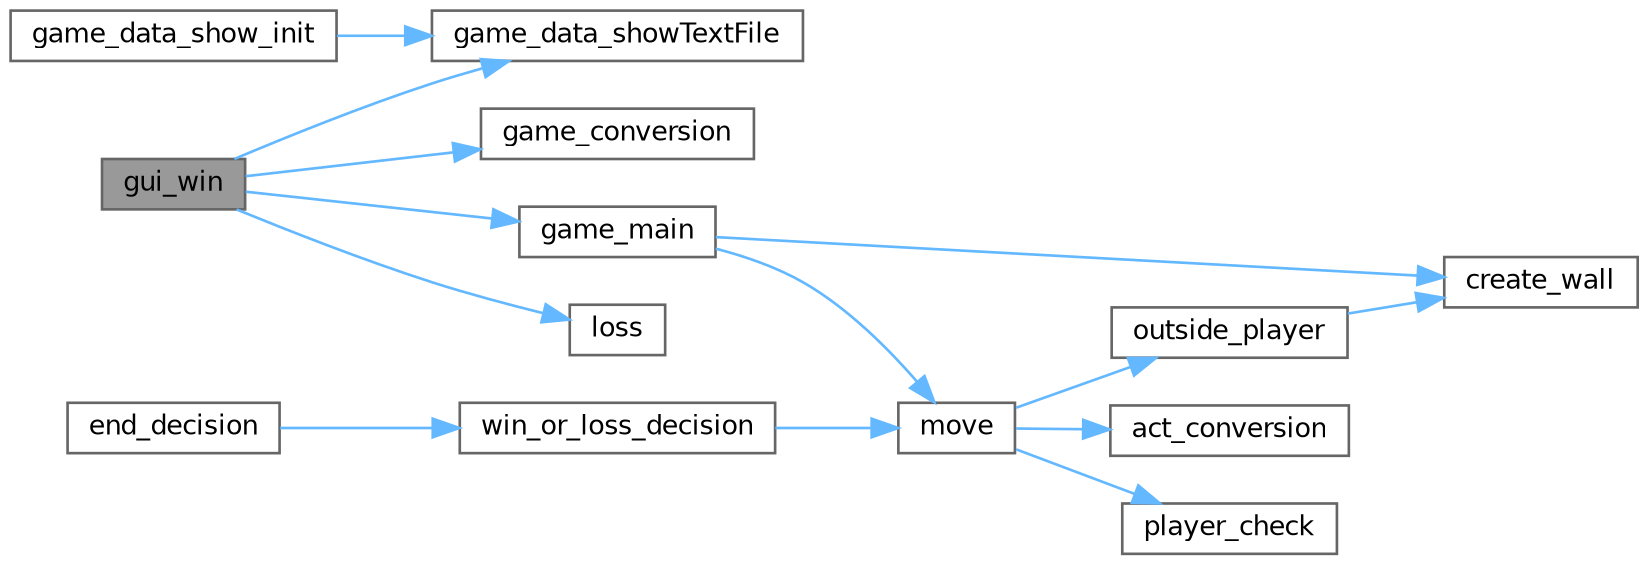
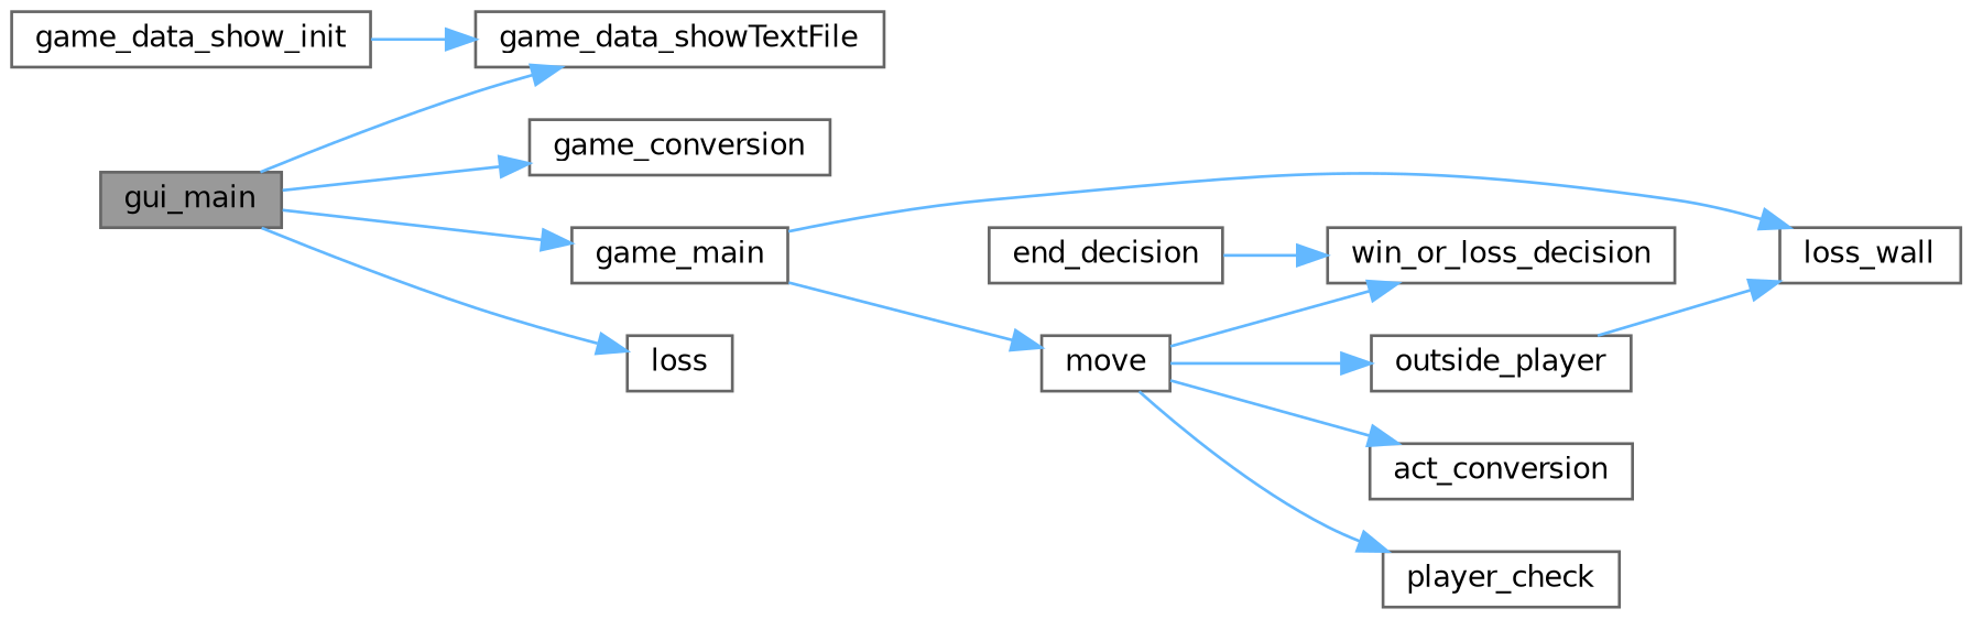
  digraph {
    rankdir=LR
    node [color=grey40 fillcolor=white fontname=Helvetica fontsize=10 shape=box style=filled]
    edge [color=steelblue1 fontname=Helvetica fontsize=10 labelfontname=Helvetica labelfontsize=10 style=solid]
-   n1 [color=gray40 fillcolor=grey60 fontcolor=black height=0.2 label=gui_win width=0.4]
+   n1 [color=gray40 fillcolor=grey60 fontcolor=black height=0.2 label=gui_main width=0.4]
    n2 [height=0.2 label=game_conversion width=0.4]
    n3 [height=0.2 label=game_data_showTextFile width=0.4]
    n4 [height=0.2 label=game_main width=0.4]
    n5 [height=0.2 label=loss width=0.4]
    n6 [height=0.2 label=end_decision width=0.4]
    n7 [height=0.2 label=win_or_loss_decision width=0.4]
-   n8 [height=0.2 label=create_wall width=0.4]
+   n8 [height=0.2 label=loss_wall width=0.4]
    n9 [height=0.2 label=move width=0.4]
    n10 [height=0.2 label=game_data_show_init width=0.4]
    n11 [height=0.2 label=outside_player width=0.4]
    n12 [height=0.2 label=act_conversion width=0.4]
    n13 [height=0.2 label=player_check width=0.4]
    n1 -> n2
    n1 -> n3
    n1 -> n4
    n1 -> n5
    n4 -> n8
    n4 -> n9
    n6 -> n7
-   n7 -> n9
+   n9 -> n7
    n9 -> n11
    n9 -> n12
    n9 -> n13
    n10 -> n3
    n11 -> n8
  }
